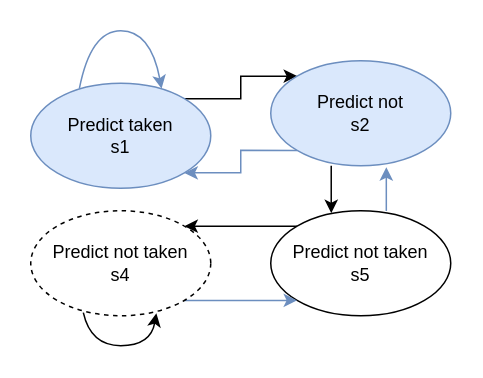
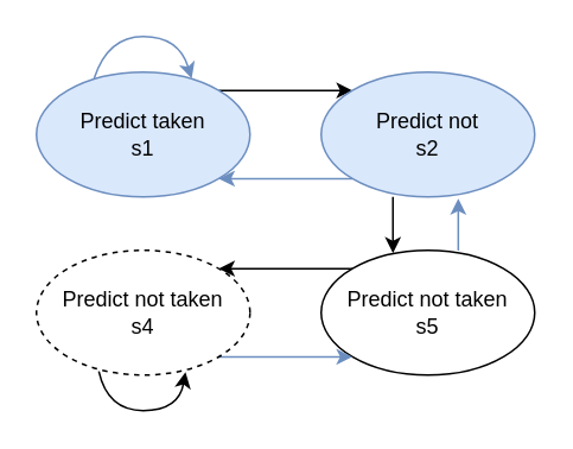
  <mxCell id="0" />
  <mxCell id="1" parent="0" />
  <mxCell id="2" style="edgeStyle=orthogonalEdgeStyle;rounded=0;orthogonalLoop=1;jettySize=auto;html=1;exitX=1;exitY=0;exitDx=0;exitDy=0;entryX=0;entryY=0;entryDx=0;entryDy=0;fontColor=#000000;" edge="1" parent="1" source="3" target="5"><mxGeometry relative="1" as="geometry" /></mxCell>
- <mxCell id="3" value="Predict taken&lt;br&gt;s1" style="ellipse;whiteSpace=wrap;html=1;fillColor=#dae8fc;strokeColor=#6c8ebf;" vertex="1" parent="1"><mxGeometry x="20" y="55" width="120" height="70" as="geometry" /></mxCell>
+ <mxCell id="3" value="Predict taken&lt;br&gt;s1" style="ellipse;whiteSpace=wrap;html=1;fillColor=#dae8fc;strokeColor=#6c8ebf;" vertex="1" parent="1"><mxGeometry x="20" y="40" width="120" height="70" as="geometry" /></mxCell>
  <mxCell id="4" style="edgeStyle=orthogonalEdgeStyle;rounded=0;orthogonalLoop=1;jettySize=auto;html=1;exitX=0;exitY=1;exitDx=0;exitDy=0;entryX=1;entryY=1;entryDx=0;entryDy=0;fontColor=#000000;strokeColor=#6C8EBF;" edge="1" parent="1" source="5" target="3"><mxGeometry relative="1" as="geometry" /></mxCell>
  <mxCell id="5" value="Predict not&lt;br&gt;s2" style="ellipse;whiteSpace=wrap;html=1;fillColor=#dae8fc;strokeColor=#6c8ebf;" vertex="1" parent="1"><mxGeometry x="180" y="40" width="120" height="70" as="geometry" /></mxCell>
  <mxCell id="6" style="edgeStyle=orthogonalEdgeStyle;rounded=0;orthogonalLoop=1;jettySize=auto;html=1;exitX=0;exitY=0;exitDx=0;exitDy=0;entryX=1;entryY=0;entryDx=0;entryDy=0;fontColor=#000000;" edge="1" parent="1" source="7" target="9"><mxGeometry relative="1" as="geometry" /></mxCell>
  <mxCell id="7" value="Predict not taken&lt;br&gt;s5" style="ellipse;whiteSpace=wrap;html=1;" vertex="1" parent="1"><mxGeometry x="180" y="140" width="120" height="70" as="geometry" /></mxCell>
  <mxCell id="8" style="edgeStyle=orthogonalEdgeStyle;rounded=0;orthogonalLoop=1;jettySize=auto;html=1;exitX=1;exitY=1;exitDx=0;exitDy=0;entryX=0;entryY=1;entryDx=0;entryDy=0;fontColor=#000000;strokeColor=#6C8EBF;" edge="1" parent="1" source="9" target="7"><mxGeometry relative="1" as="geometry" /></mxCell>
  <mxCell id="9" value="Predict not taken&lt;br&gt;s4" style="ellipse;whiteSpace=wrap;html=1;dashed=1;" vertex="1" parent="1"><mxGeometry x="20" y="140" width="120" height="70" as="geometry" /></mxCell>
  <mxCell id="10" value="" style="endArrow=classic;html=1;rounded=0;fontColor=#000000;entryX=0.336;entryY=0.023;entryDx=0;entryDy=0;entryPerimeter=0;exitX=0.336;exitY=1;exitDx=0;exitDy=0;exitPerimeter=0;" edge="1" parent="1" source="5" target="7"><mxGeometry width="50" height="50" relative="1" as="geometry"><mxPoint x="180" y="150" as="sourcePoint" /><mxPoint x="230" y="100" as="targetPoint" /></mxGeometry></mxCell>
  <mxCell id="11" value="" style="endArrow=classic;html=1;rounded=0;fontColor=#000000;strokeColor=#6C8EBF;exitX=0.642;exitY=0.002;exitDx=0;exitDy=0;exitPerimeter=0;entryX=0.642;entryY=1.014;entryDx=0;entryDy=0;entryPerimeter=0;" edge="1" parent="1" source="7" target="5"><mxGeometry width="50" height="50" relative="1" as="geometry"><mxPoint x="150" y="170" as="sourcePoint" /><mxPoint x="200" y="120" as="targetPoint" /></mxGeometry></mxCell>
  <mxCell id="12" value="" style="curved=1;endArrow=classic;html=1;rounded=0;fontColor=#000000;strokeColor=#6C8EBF;exitX=0.27;exitY=0.051;exitDx=0;exitDy=0;exitPerimeter=0;entryX=0.727;entryY=0.051;entryDx=0;entryDy=0;entryPerimeter=0;" edge="1" parent="1" source="3" target="3"><mxGeometry width="50" height="50" relative="1" as="geometry"><mxPoint x="80" y="10" as="sourcePoint" /><mxPoint x="130" y="-40" as="targetPoint" /><Array as="points"><mxPoint x="60" y="20" /><mxPoint x="100" y="20" /></Array></mxGeometry></mxCell>
  <mxCell id="13" value="" style="curved=1;endArrow=classic;html=1;rounded=0;fontColor=#000000;strokeColor=#000000;entryX=0.698;entryY=0.977;entryDx=0;entryDy=0;entryPerimeter=0;exitX=0.292;exitY=0.971;exitDx=0;exitDy=0;exitPerimeter=0;" edge="1" parent="1" source="9" target="9"><mxGeometry width="50" height="50" relative="1" as="geometry"><mxPoint x="20" y="250" as="sourcePoint" /><mxPoint x="105" y="250" as="targetPoint" /><Array as="points"><mxPoint x="60" y="230" /><mxPoint x="100" y="230" /></Array></mxGeometry></mxCell>
